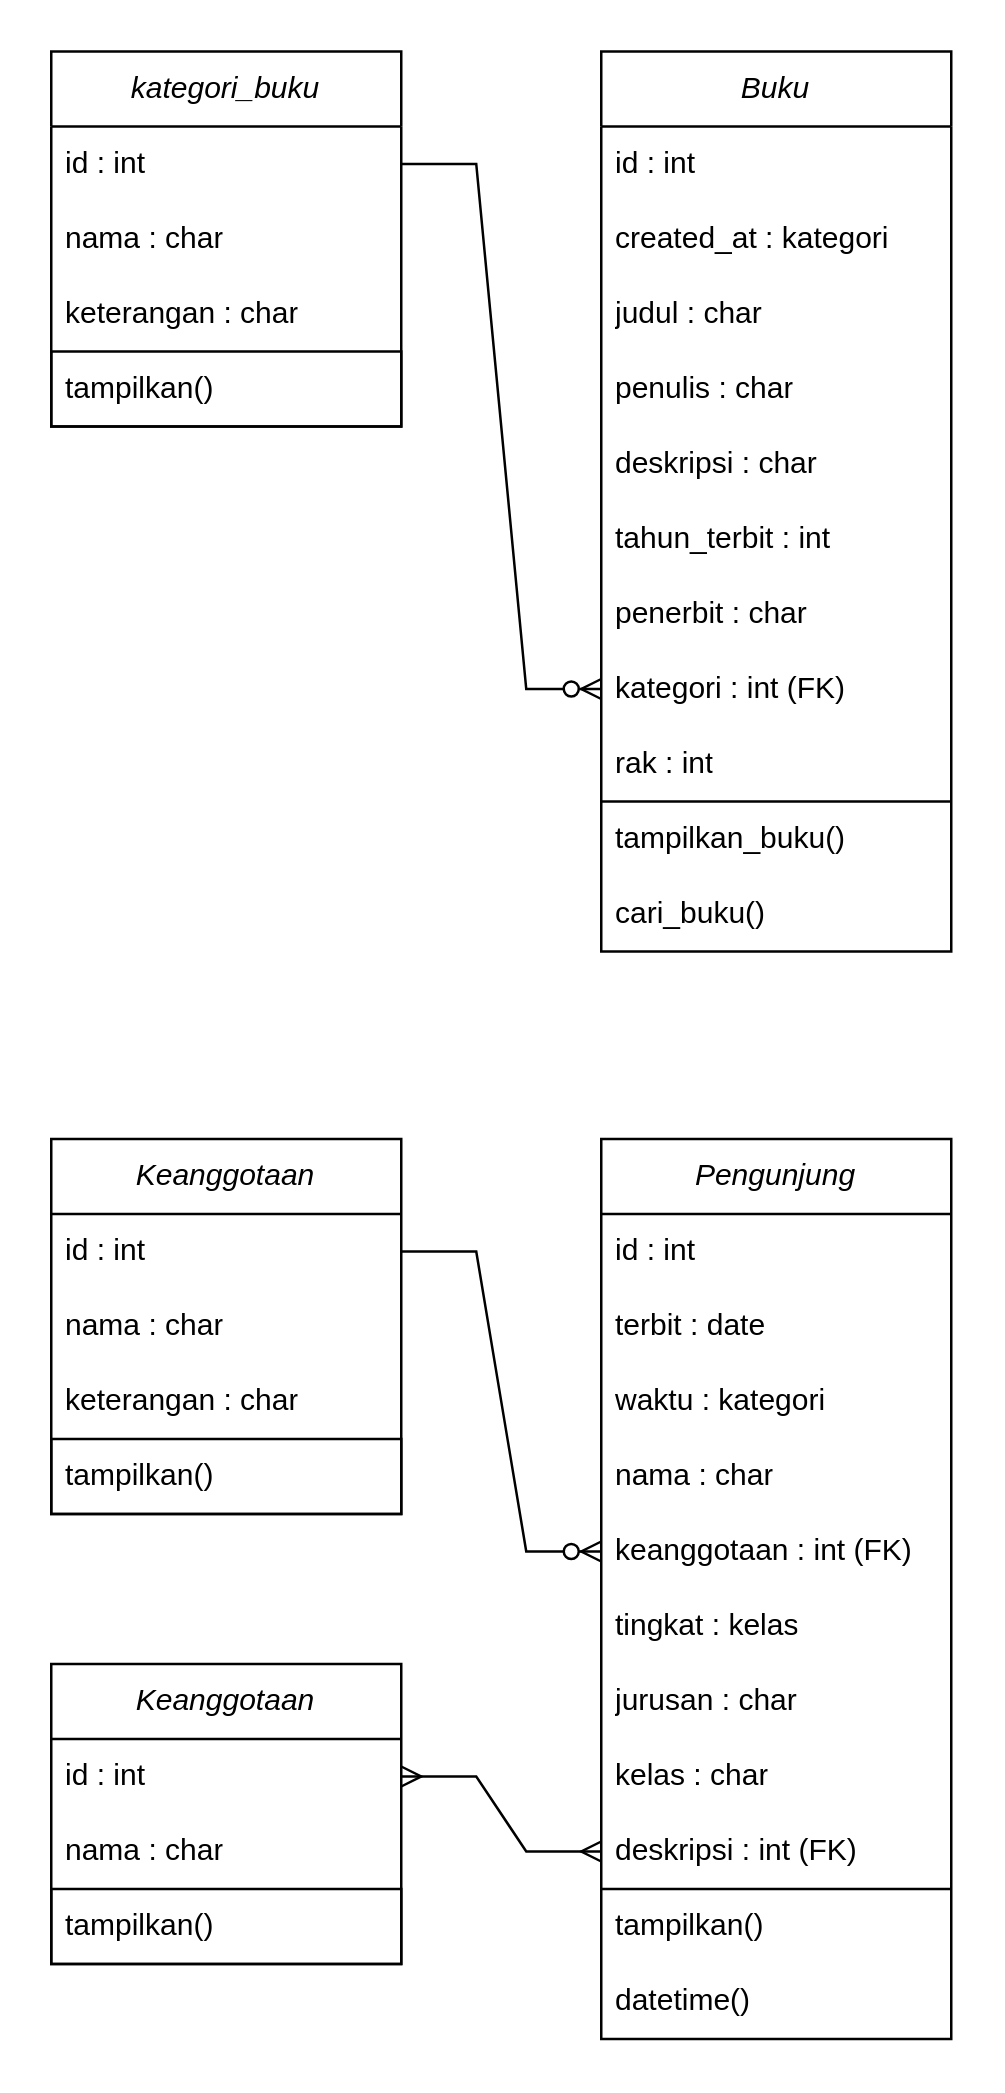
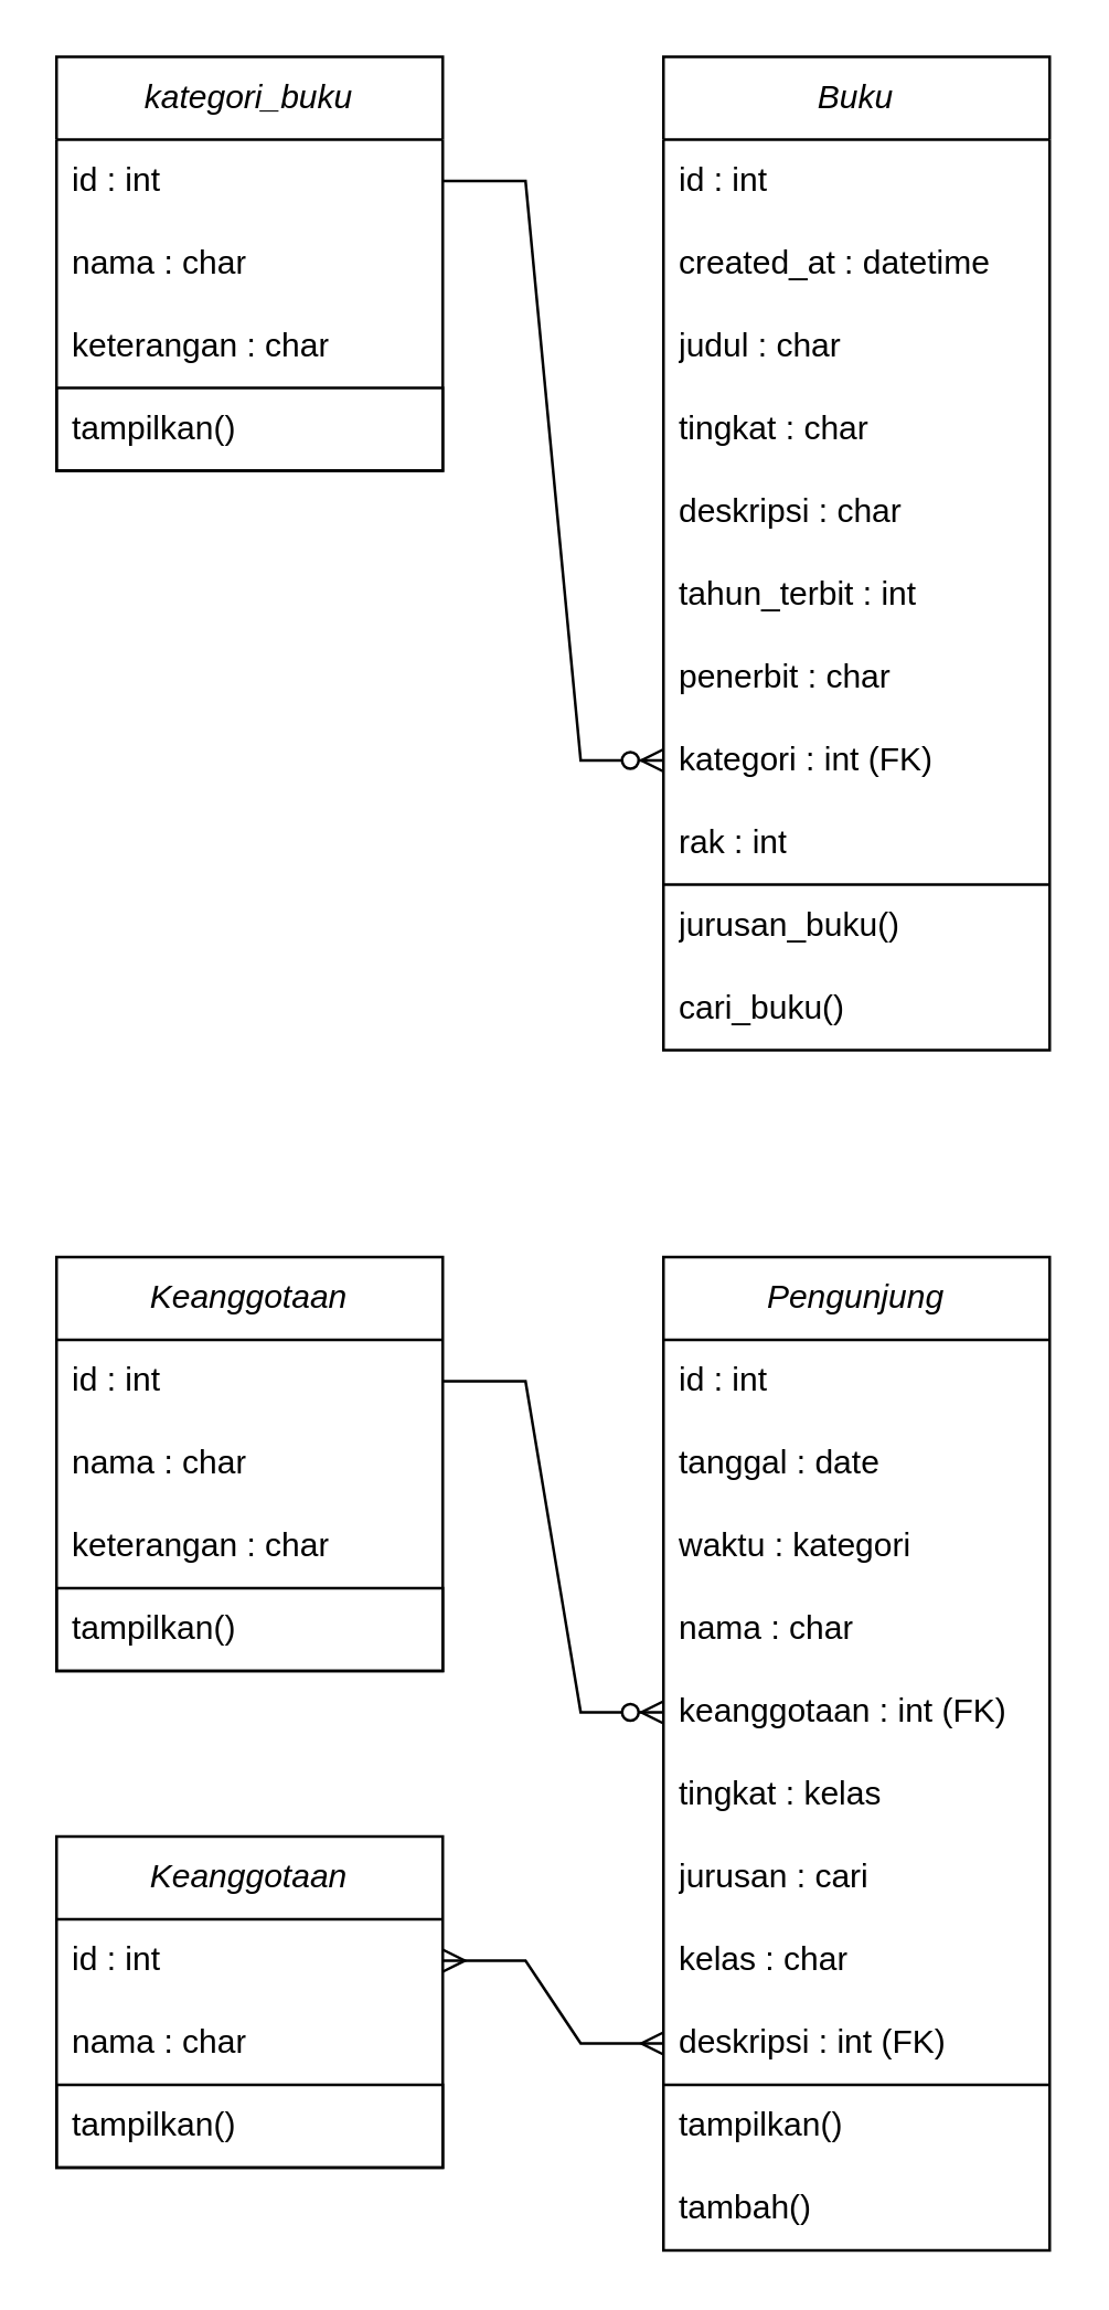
  <mxCell id="0" />
  <mxCell id="1" parent="0" />
  <mxCell id="2" value="&lt;i&gt;kategori_buku&lt;/i&gt;" style="swimlane;fontStyle=0;childLayout=stackLayout;horizontal=1;startSize=30;horizontalStack=0;resizeParent=1;resizeParentMax=0;resizeLast=0;collapsible=1;marginBottom=0;whiteSpace=wrap;html=1;" vertex="1" parent="1"><mxGeometry x="20" y="20" width="140" height="150" as="geometry" /></mxCell>
  <mxCell id="3" value="id : int" style="text;strokeColor=none;fillColor=none;align=left;verticalAlign=middle;spacingLeft=4;spacingRight=4;overflow=hidden;points=[[0,0.5],[1,0.5]];portConstraint=eastwest;rotatable=0;whiteSpace=wrap;html=1;" vertex="1" parent="2"><mxGeometry y="30" width="140" height="30" as="geometry" /></mxCell>
  <mxCell id="4" value="nama : char" style="text;strokeColor=none;fillColor=none;align=left;verticalAlign=middle;spacingLeft=4;spacingRight=4;overflow=hidden;points=[[0,0.5],[1,0.5]];portConstraint=eastwest;rotatable=0;whiteSpace=wrap;html=1;" vertex="1" parent="2"><mxGeometry y="60" width="140" height="30" as="geometry" /></mxCell>
  <mxCell id="5" value="keterangan : char" style="text;strokeColor=none;fillColor=none;align=left;verticalAlign=middle;spacingLeft=4;spacingRight=4;overflow=hidden;points=[[0,0.5],[1,0.5]];portConstraint=eastwest;rotatable=0;whiteSpace=wrap;html=1;" vertex="1" parent="2"><mxGeometry y="90" width="140" height="30" as="geometry" /></mxCell>
  <mxCell id="6" value="tampilkan()" style="text;strokeColor=default;fillColor=none;align=left;verticalAlign=middle;spacingLeft=4;spacingRight=4;overflow=hidden;points=[[0,0.5],[1,0.5]];portConstraint=eastwest;rotatable=0;whiteSpace=wrap;html=1;" vertex="1" parent="2"><mxGeometry y="120" width="140" height="30" as="geometry" /></mxCell>
  <mxCell id="7" value="&lt;i&gt;Buku&lt;/i&gt;" style="swimlane;fontStyle=0;childLayout=stackLayout;horizontal=1;startSize=30;horizontalStack=0;resizeParent=1;resizeParentMax=0;resizeLast=0;collapsible=1;marginBottom=0;whiteSpace=wrap;html=1;strokeColor=default;" vertex="1" parent="1"><mxGeometry x="240" y="20" width="140" height="360" as="geometry" /></mxCell>
  <mxCell id="8" value="id : int" style="text;strokeColor=none;fillColor=none;align=left;verticalAlign=middle;spacingLeft=4;spacingRight=4;overflow=hidden;points=[[0,0.5],[1,0.5]];portConstraint=eastwest;rotatable=0;whiteSpace=wrap;html=1;" vertex="1" parent="7"><mxGeometry y="30" width="140" height="30" as="geometry" /></mxCell>
- <mxCell id="9" value="created_at : kategori" style="text;strokeColor=none;fillColor=none;align=left;verticalAlign=middle;spacingLeft=4;spacingRight=4;overflow=hidden;points=[[0,0.5],[1,0.5]];portConstraint=eastwest;rotatable=0;whiteSpace=wrap;html=1;" vertex="1" parent="7"><mxGeometry y="60" width="140" height="30" as="geometry" /></mxCell>
+ <mxCell id="9" value="created_at : datetime" style="text;strokeColor=none;fillColor=none;align=left;verticalAlign=middle;spacingLeft=4;spacingRight=4;overflow=hidden;points=[[0,0.5],[1,0.5]];portConstraint=eastwest;rotatable=0;whiteSpace=wrap;html=1;" vertex="1" parent="7"><mxGeometry y="60" width="140" height="30" as="geometry" /></mxCell>
  <mxCell id="10" value="judul : char" style="text;strokeColor=none;fillColor=none;align=left;verticalAlign=middle;spacingLeft=4;spacingRight=4;overflow=hidden;points=[[0,0.5],[1,0.5]];portConstraint=eastwest;rotatable=0;whiteSpace=wrap;html=1;" vertex="1" parent="7"><mxGeometry y="90" width="140" height="30" as="geometry" /></mxCell>
- <mxCell id="11" value="penulis : char" style="text;strokeColor=none;fillColor=none;align=left;verticalAlign=middle;spacingLeft=4;spacingRight=4;overflow=hidden;points=[[0,0.5],[1,0.5]];portConstraint=eastwest;rotatable=0;whiteSpace=wrap;html=1;" vertex="1" parent="7"><mxGeometry y="120" width="140" height="30" as="geometry" /></mxCell>
+ <mxCell id="11" value="tingkat : char" style="text;strokeColor=none;fillColor=none;align=left;verticalAlign=middle;spacingLeft=4;spacingRight=4;overflow=hidden;points=[[0,0.5],[1,0.5]];portConstraint=eastwest;rotatable=0;whiteSpace=wrap;html=1;" vertex="1" parent="7"><mxGeometry y="120" width="140" height="30" as="geometry" /></mxCell>
  <mxCell id="12" value="deskripsi : char" style="text;strokeColor=none;fillColor=none;align=left;verticalAlign=middle;spacingLeft=4;spacingRight=4;overflow=hidden;points=[[0,0.5],[1,0.5]];portConstraint=eastwest;rotatable=0;whiteSpace=wrap;html=1;" vertex="1" parent="7"><mxGeometry y="150" width="140" height="30" as="geometry" /></mxCell>
  <mxCell id="13" value="tahun_terbit : int" style="text;strokeColor=none;fillColor=none;align=left;verticalAlign=middle;spacingLeft=4;spacingRight=4;overflow=hidden;points=[[0,0.5],[1,0.5]];portConstraint=eastwest;rotatable=0;whiteSpace=wrap;html=1;" vertex="1" parent="7"><mxGeometry y="180" width="140" height="30" as="geometry" /></mxCell>
  <mxCell id="14" value="penerbit : char" style="text;strokeColor=none;fillColor=none;align=left;verticalAlign=middle;spacingLeft=4;spacingRight=4;overflow=hidden;points=[[0,0.5],[1,0.5]];portConstraint=eastwest;rotatable=0;whiteSpace=wrap;html=1;" vertex="1" parent="7"><mxGeometry y="210" width="140" height="30" as="geometry" /></mxCell>
  <mxCell id="15" value="kategori : int (FK)" style="text;strokeColor=none;fillColor=none;align=left;verticalAlign=middle;spacingLeft=4;spacingRight=4;overflow=hidden;points=[[0,0.5],[1,0.5]];portConstraint=eastwest;rotatable=0;whiteSpace=wrap;html=1;" vertex="1" parent="7"><mxGeometry y="240" width="140" height="30" as="geometry" /></mxCell>
  <mxCell id="16" value="rak : int" style="text;strokeColor=none;fillColor=none;align=left;verticalAlign=middle;spacingLeft=4;spacingRight=4;overflow=hidden;points=[[0,0.5],[1,0.5]];portConstraint=eastwest;rotatable=0;whiteSpace=wrap;html=1;" vertex="1" parent="7"><mxGeometry y="270" width="140" height="30" as="geometry" /></mxCell>
  <mxCell id="17" value="" style="endArrow=none;html=1;rounded=0;entryX=1;entryY=0;entryDx=0;entryDy=0;entryPerimeter=0;exitX=0;exitY=0;exitDx=0;exitDy=0;exitPerimeter=0;" edge="1" parent="7" source="18" target="18"><mxGeometry width="50" height="50" relative="1" as="geometry"><mxPoint x="45" y="330" as="sourcePoint" /><mxPoint x="95" y="280" as="targetPoint" /></mxGeometry></mxCell>
- <mxCell id="18" value="tampilkan_buku()" style="text;strokeColor=none;fillColor=none;align=left;verticalAlign=middle;spacingLeft=4;spacingRight=4;overflow=hidden;points=[[0,0.5],[1,0.5]];portConstraint=eastwest;rotatable=0;whiteSpace=wrap;html=1;imageAspect=0;" vertex="1" parent="7"><mxGeometry y="300" width="140" height="30" as="geometry" /></mxCell>
+ <mxCell id="18" value="jurusan_buku()" style="text;strokeColor=none;fillColor=none;align=left;verticalAlign=middle;spacingLeft=4;spacingRight=4;overflow=hidden;points=[[0,0.5],[1,0.5]];portConstraint=eastwest;rotatable=0;whiteSpace=wrap;html=1;imageAspect=0;" vertex="1" parent="7"><mxGeometry y="300" width="140" height="30" as="geometry" /></mxCell>
  <mxCell id="19" value="cari_buku()" style="text;strokeColor=none;fillColor=none;align=left;verticalAlign=middle;spacingLeft=4;spacingRight=4;overflow=hidden;points=[[0,0.5],[1,0.5]];portConstraint=eastwest;rotatable=0;whiteSpace=wrap;html=1;" vertex="1" parent="7"><mxGeometry y="330" width="140" height="30" as="geometry" /></mxCell>
  <mxCell id="20" value="" style="edgeStyle=entityRelationEdgeStyle;fontSize=12;html=1;endArrow=ERzeroToMany;endFill=1;rounded=0;entryX=0;entryY=0.5;entryDx=0;entryDy=0;" edge="1" parent="1" source="3" target="15"><mxGeometry width="100" height="100" relative="1" as="geometry"><mxPoint x="180" y="270" as="sourcePoint" /><mxPoint x="280" y="170" as="targetPoint" /></mxGeometry></mxCell>
  <mxCell id="21" value="&lt;i&gt;Keanggotaan&lt;/i&gt;" style="swimlane;fontStyle=0;childLayout=stackLayout;horizontal=1;startSize=30;horizontalStack=0;resizeParent=1;resizeParentMax=0;resizeLast=0;collapsible=1;marginBottom=0;whiteSpace=wrap;html=1;" vertex="1" parent="1"><mxGeometry x="20" y="455" width="140" height="150" as="geometry" /></mxCell>
  <mxCell id="22" value="id : int" style="text;strokeColor=none;fillColor=none;align=left;verticalAlign=middle;spacingLeft=4;spacingRight=4;overflow=hidden;points=[[0,0.5],[1,0.5]];portConstraint=eastwest;rotatable=0;whiteSpace=wrap;html=1;" vertex="1" parent="21"><mxGeometry y="30" width="140" height="30" as="geometry" /></mxCell>
  <mxCell id="23" value="nama : char" style="text;strokeColor=none;fillColor=none;align=left;verticalAlign=middle;spacingLeft=4;spacingRight=4;overflow=hidden;points=[[0,0.5],[1,0.5]];portConstraint=eastwest;rotatable=0;whiteSpace=wrap;html=1;" vertex="1" parent="21"><mxGeometry y="60" width="140" height="30" as="geometry" /></mxCell>
  <mxCell id="24" value="keterangan : char" style="text;strokeColor=none;fillColor=none;align=left;verticalAlign=middle;spacingLeft=4;spacingRight=4;overflow=hidden;points=[[0,0.5],[1,0.5]];portConstraint=eastwest;rotatable=0;whiteSpace=wrap;html=1;" vertex="1" parent="21"><mxGeometry y="90" width="140" height="30" as="geometry" /></mxCell>
  <mxCell id="25" value="tampilkan()" style="text;strokeColor=default;fillColor=none;align=left;verticalAlign=middle;spacingLeft=4;spacingRight=4;overflow=hidden;points=[[0,0.5],[1,0.5]];portConstraint=eastwest;rotatable=0;whiteSpace=wrap;html=1;" vertex="1" parent="21"><mxGeometry y="120" width="140" height="30" as="geometry" /></mxCell>
  <mxCell id="26" value="&lt;i&gt;Pengunjung&lt;/i&gt;" style="swimlane;fontStyle=0;childLayout=stackLayout;horizontal=1;startSize=30;horizontalStack=0;resizeParent=1;resizeParentMax=0;resizeLast=0;collapsible=1;marginBottom=0;whiteSpace=wrap;html=1;strokeColor=default;" vertex="1" parent="1"><mxGeometry x="240" y="455" width="140" height="360" as="geometry" /></mxCell>
  <mxCell id="27" value="id : int" style="text;strokeColor=none;fillColor=none;align=left;verticalAlign=middle;spacingLeft=4;spacingRight=4;overflow=hidden;points=[[0,0.5],[1,0.5]];portConstraint=eastwest;rotatable=0;whiteSpace=wrap;html=1;" vertex="1" parent="26"><mxGeometry y="30" width="140" height="30" as="geometry" /></mxCell>
- <mxCell id="28" value="terbit : date" style="text;strokeColor=none;fillColor=none;align=left;verticalAlign=middle;spacingLeft=4;spacingRight=4;overflow=hidden;points=[[0,0.5],[1,0.5]];portConstraint=eastwest;rotatable=0;whiteSpace=wrap;html=1;" vertex="1" parent="26"><mxGeometry y="60" width="140" height="30" as="geometry" /></mxCell>
+ <mxCell id="28" value="tanggal : date" style="text;strokeColor=none;fillColor=none;align=left;verticalAlign=middle;spacingLeft=4;spacingRight=4;overflow=hidden;points=[[0,0.5],[1,0.5]];portConstraint=eastwest;rotatable=0;whiteSpace=wrap;html=1;" vertex="1" parent="26"><mxGeometry y="60" width="140" height="30" as="geometry" /></mxCell>
  <mxCell id="29" value="waktu : kategori" style="text;strokeColor=none;fillColor=none;align=left;verticalAlign=middle;spacingLeft=4;spacingRight=4;overflow=hidden;points=[[0,0.5],[1,0.5]];portConstraint=eastwest;rotatable=0;whiteSpace=wrap;html=1;" vertex="1" parent="26"><mxGeometry y="90" width="140" height="30" as="geometry" /></mxCell>
  <mxCell id="30" value="nama : char" style="text;strokeColor=none;fillColor=none;align=left;verticalAlign=middle;spacingLeft=4;spacingRight=4;overflow=hidden;points=[[0,0.5],[1,0.5]];portConstraint=eastwest;rotatable=0;whiteSpace=wrap;html=1;" vertex="1" parent="26"><mxGeometry y="120" width="140" height="30" as="geometry" /></mxCell>
  <mxCell id="31" value="keanggotaan : int (FK)" style="text;strokeColor=none;fillColor=none;align=left;verticalAlign=middle;spacingLeft=4;spacingRight=4;overflow=hidden;points=[[0,0.5],[1,0.5]];portConstraint=eastwest;rotatable=0;whiteSpace=wrap;html=1;" vertex="1" parent="26"><mxGeometry y="150" width="140" height="30" as="geometry" /></mxCell>
  <mxCell id="32" value="tingkat : kelas" style="text;strokeColor=none;fillColor=none;align=left;verticalAlign=middle;spacingLeft=4;spacingRight=4;overflow=hidden;points=[[0,0.5],[1,0.5]];portConstraint=eastwest;rotatable=0;whiteSpace=wrap;html=1;" vertex="1" parent="26"><mxGeometry y="180" width="140" height="30" as="geometry" /></mxCell>
- <mxCell id="33" value="jurusan : char" style="text;strokeColor=none;fillColor=none;align=left;verticalAlign=middle;spacingLeft=4;spacingRight=4;overflow=hidden;points=[[0,0.5],[1,0.5]];portConstraint=eastwest;rotatable=0;whiteSpace=wrap;html=1;" vertex="1" parent="26"><mxGeometry y="210" width="140" height="30" as="geometry" /></mxCell>
+ <mxCell id="33" value="jurusan : cari" style="text;strokeColor=none;fillColor=none;align=left;verticalAlign=middle;spacingLeft=4;spacingRight=4;overflow=hidden;points=[[0,0.5],[1,0.5]];portConstraint=eastwest;rotatable=0;whiteSpace=wrap;html=1;" vertex="1" parent="26"><mxGeometry y="210" width="140" height="30" as="geometry" /></mxCell>
  <mxCell id="34" value="kelas : char" style="text;strokeColor=none;fillColor=none;align=left;verticalAlign=middle;spacingLeft=4;spacingRight=4;overflow=hidden;points=[[0,0.5],[1,0.5]];portConstraint=eastwest;rotatable=0;whiteSpace=wrap;html=1;" vertex="1" parent="26"><mxGeometry y="240" width="140" height="30" as="geometry" /></mxCell>
  <mxCell id="35" value="deskripsi : int (FK)" style="text;strokeColor=none;fillColor=none;align=left;verticalAlign=middle;spacingLeft=4;spacingRight=4;overflow=hidden;points=[[0,0.5],[1,0.5]];portConstraint=eastwest;rotatable=0;whiteSpace=wrap;html=1;" vertex="1" parent="26"><mxGeometry y="270" width="140" height="30" as="geometry" /></mxCell>
  <mxCell id="36" value="" style="endArrow=none;html=1;rounded=0;entryX=1;entryY=0;entryDx=0;entryDy=0;entryPerimeter=0;exitX=0;exitY=0;exitDx=0;exitDy=0;exitPerimeter=0;" edge="1" parent="26" source="37" target="37"><mxGeometry width="50" height="50" relative="1" as="geometry"><mxPoint x="45" y="330" as="sourcePoint" /><mxPoint x="95" y="280" as="targetPoint" /></mxGeometry></mxCell>
  <mxCell id="37" value="tampilkan()" style="text;strokeColor=none;fillColor=none;align=left;verticalAlign=middle;spacingLeft=4;spacingRight=4;overflow=hidden;points=[[0,0.5],[1,0.5]];portConstraint=eastwest;rotatable=0;whiteSpace=wrap;html=1;imageAspect=0;" vertex="1" parent="26"><mxGeometry y="300" width="140" height="30" as="geometry" /></mxCell>
- <mxCell id="38" value="datetime()" style="text;strokeColor=none;fillColor=none;align=left;verticalAlign=middle;spacingLeft=4;spacingRight=4;overflow=hidden;points=[[0,0.5],[1,0.5]];portConstraint=eastwest;rotatable=0;whiteSpace=wrap;html=1;" vertex="1" parent="26"><mxGeometry y="330" width="140" height="30" as="geometry" /></mxCell>
+ <mxCell id="38" value="tambah()" style="text;strokeColor=none;fillColor=none;align=left;verticalAlign=middle;spacingLeft=4;spacingRight=4;overflow=hidden;points=[[0,0.5],[1,0.5]];portConstraint=eastwest;rotatable=0;whiteSpace=wrap;html=1;" vertex="1" parent="26"><mxGeometry y="330" width="140" height="30" as="geometry" /></mxCell>
  <mxCell id="39" value="&lt;i&gt;Keanggotaan&lt;/i&gt;" style="swimlane;fontStyle=0;childLayout=stackLayout;horizontal=1;startSize=30;horizontalStack=0;resizeParent=1;resizeParentMax=0;resizeLast=0;collapsible=1;marginBottom=0;whiteSpace=wrap;html=1;" vertex="1" parent="1"><mxGeometry x="20" y="665" width="140" height="120" as="geometry" /></mxCell>
  <mxCell id="40" value="id : int" style="text;strokeColor=none;fillColor=none;align=left;verticalAlign=middle;spacingLeft=4;spacingRight=4;overflow=hidden;points=[[0,0.5],[1,0.5]];portConstraint=eastwest;rotatable=0;whiteSpace=wrap;html=1;" vertex="1" parent="39"><mxGeometry y="30" width="140" height="30" as="geometry" /></mxCell>
  <mxCell id="41" value="nama : char" style="text;strokeColor=none;fillColor=none;align=left;verticalAlign=middle;spacingLeft=4;spacingRight=4;overflow=hidden;points=[[0,0.5],[1,0.5]];portConstraint=eastwest;rotatable=0;whiteSpace=wrap;html=1;" vertex="1" parent="39"><mxGeometry y="60" width="140" height="30" as="geometry" /></mxCell>
  <mxCell id="42" value="tampilkan()" style="text;strokeColor=default;fillColor=none;align=left;verticalAlign=middle;spacingLeft=4;spacingRight=4;overflow=hidden;points=[[0,0.5],[1,0.5]];portConstraint=eastwest;rotatable=0;whiteSpace=wrap;html=1;" vertex="1" parent="39"><mxGeometry y="90" width="140" height="30" as="geometry" /></mxCell>
  <mxCell id="43" value="" style="edgeStyle=entityRelationEdgeStyle;fontSize=12;html=1;endArrow=ERmany;startArrow=ERmany;rounded=0;exitX=1;exitY=0.5;exitDx=0;exitDy=0;entryX=0;entryY=0.5;entryDx=0;entryDy=0;" edge="1" parent="1" source="40" target="35"><mxGeometry width="100" height="100" relative="1" as="geometry"><mxPoint x="180" y="630" as="sourcePoint" /><mxPoint x="280" y="530" as="targetPoint" /></mxGeometry></mxCell>
  <mxCell id="44" value="" style="edgeStyle=entityRelationEdgeStyle;fontSize=12;html=1;endArrow=ERzeroToMany;endFill=1;rounded=0;exitX=1;exitY=0.5;exitDx=0;exitDy=0;entryX=0;entryY=0.5;entryDx=0;entryDy=0;" edge="1" parent="1" source="22" target="31"><mxGeometry width="100" height="100" relative="1" as="geometry"><mxPoint x="180" y="630" as="sourcePoint" /><mxPoint x="280" y="530" as="targetPoint" /></mxGeometry></mxCell>
